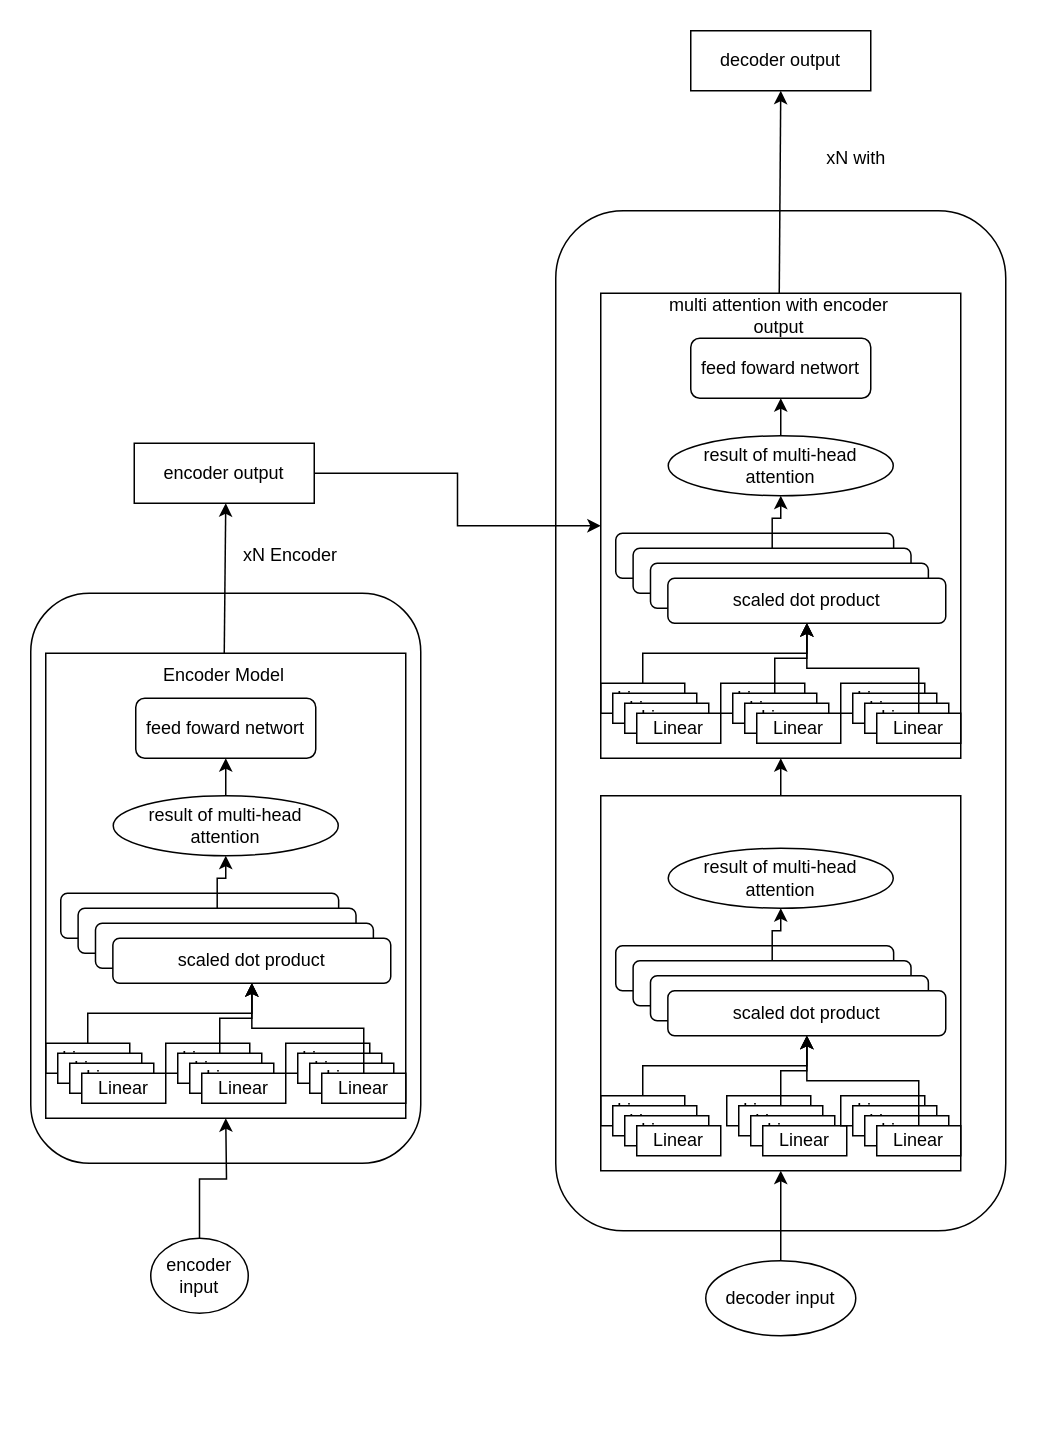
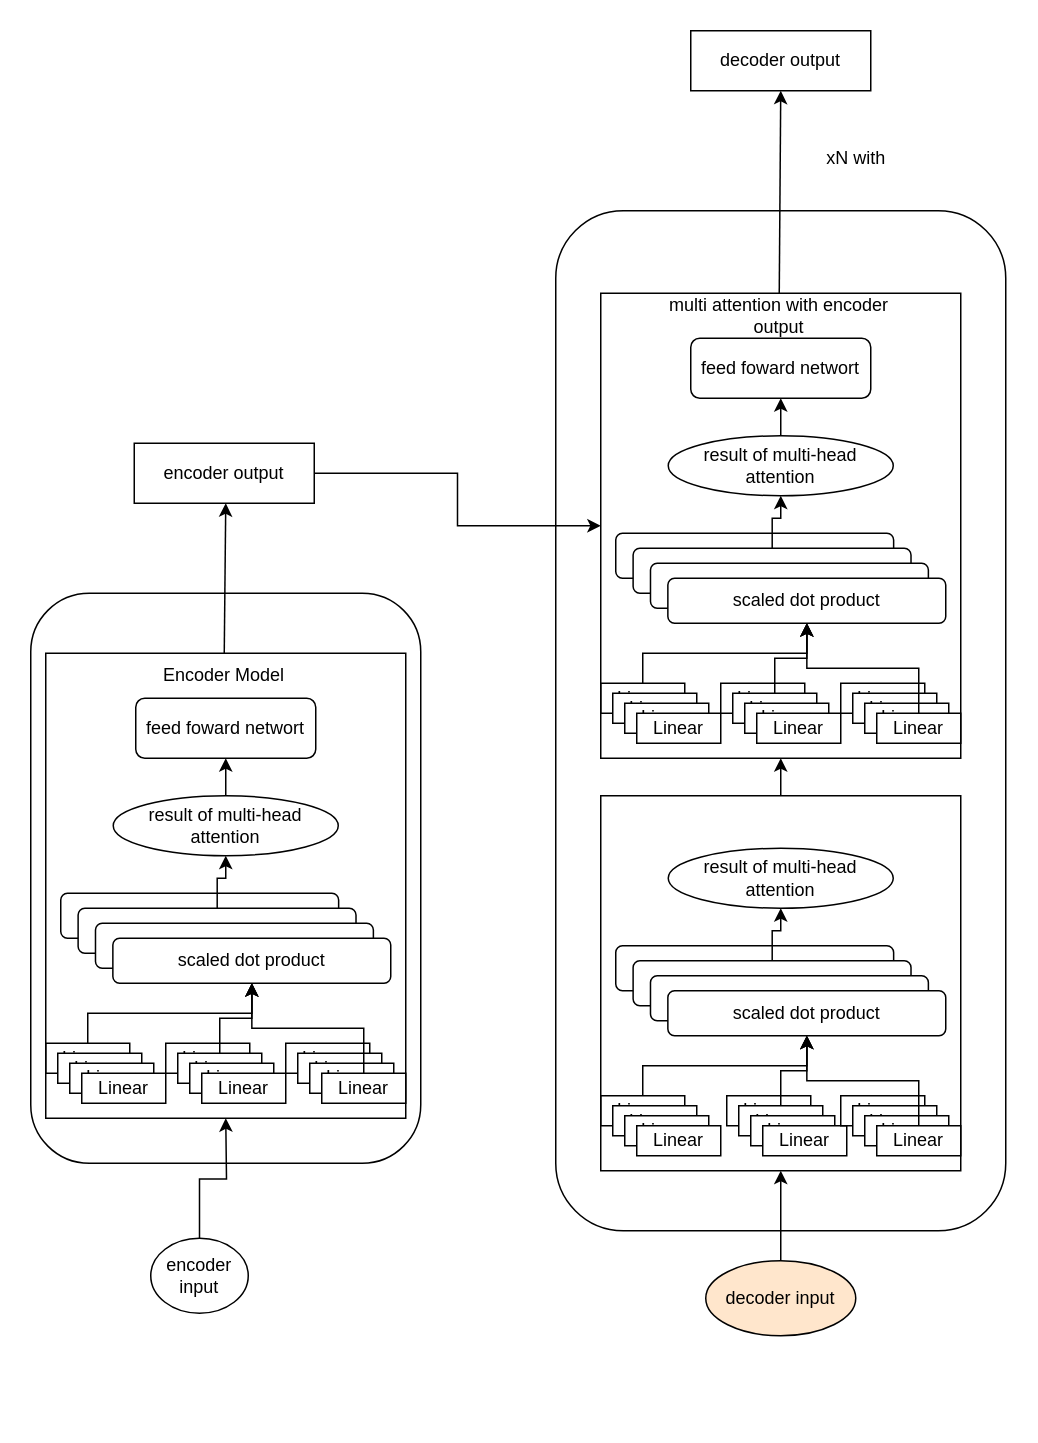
  <mxCell id="0" />
  <mxCell id="1" parent="0" />
  <mxCell id="2" value="" style="rounded=1;whiteSpace=wrap;html=1;" vertex="1" parent="1"><mxGeometry x="20" y="395" width="260" height="380" as="geometry" /></mxCell>
  <mxCell id="3" value="" style="edgeStyle=orthogonalEdgeStyle;rounded=0;orthogonalLoop=1;jettySize=auto;html=1;entryX=0.5;entryY=1;entryDx=0;entryDy=0;" edge="1" parent="1" source="4"><mxGeometry relative="1" as="geometry"><mxPoint x="150" y="745" as="targetPoint" /></mxGeometry></mxCell>
  <mxCell id="4" value="encoder input" style="ellipse;whiteSpace=wrap;html=1;" vertex="1" parent="1"><mxGeometry x="100" y="825" width="65" height="50" as="geometry" /></mxCell>
  <mxCell id="5" value="" style="endArrow=classic;html=1;rounded=0;exitX=0.5;exitY=0;exitDx=0;exitDy=0;" edge="1" parent="1" source="38"><mxGeometry width="50" height="50" relative="1" as="geometry"><mxPoint x="340" y="595" as="sourcePoint" /><mxPoint x="150" y="335" as="targetPoint" /></mxGeometry></mxCell>
- <mxCell id="6" value="xN Encoder&amp;nbsp;" style="text;html=1;strokeColor=none;fillColor=none;align=center;verticalAlign=middle;whiteSpace=wrap;rounded=0;" vertex="1" parent="1"><mxGeometry x="150" y="355" width="90" height="30" as="geometry" /></mxCell>
  <mxCell id="7" value="encoder output" style="rounded=0;whiteSpace=wrap;html=1;" vertex="1" parent="1"><mxGeometry x="89" y="295" width="120" height="40" as="geometry" /></mxCell>
  <mxCell id="8" value="" style="rounded=1;whiteSpace=wrap;html=1;" vertex="1" parent="1"><mxGeometry x="370" y="140" width="300" height="680" as="geometry" /></mxCell>
  <mxCell id="9" value="" style="group" vertex="1" connectable="0" parent="1"><mxGeometry x="30" y="435" width="240" height="310" as="geometry" /></mxCell>
  <mxCell id="10" value="" style="group" vertex="1" connectable="0" parent="9"><mxGeometry y="260" width="80" height="40" as="geometry" /></mxCell>
  <mxCell id="11" value="Linear" style="rounded=0;whiteSpace=wrap;html=1;" vertex="1" parent="10"><mxGeometry width="56" height="20" as="geometry" /></mxCell>
  <mxCell id="12" value="Linear" style="rounded=0;whiteSpace=wrap;html=1;" vertex="1" parent="10"><mxGeometry x="8" y="6.667" width="56" height="20" as="geometry" /></mxCell>
  <mxCell id="13" value="Linear" style="rounded=0;whiteSpace=wrap;html=1;" vertex="1" parent="10"><mxGeometry x="16" y="13.333" width="56" height="20" as="geometry" /></mxCell>
  <mxCell id="14" value="Linear" style="rounded=0;whiteSpace=wrap;html=1;" vertex="1" parent="10"><mxGeometry x="24" y="20" width="56" height="20" as="geometry" /></mxCell>
  <mxCell id="15" value="" style="group" vertex="1" connectable="0" parent="9"><mxGeometry x="80" y="260" width="80" height="40" as="geometry" /></mxCell>
  <mxCell id="16" value="Linear" style="rounded=0;whiteSpace=wrap;html=1;" vertex="1" parent="15"><mxGeometry width="56" height="20" as="geometry" /></mxCell>
  <mxCell id="17" value="Linear" style="rounded=0;whiteSpace=wrap;html=1;" vertex="1" parent="15"><mxGeometry x="8" y="6.667" width="56" height="20" as="geometry" /></mxCell>
  <mxCell id="18" value="Linear" style="rounded=0;whiteSpace=wrap;html=1;" vertex="1" parent="15"><mxGeometry x="16" y="13.333" width="56" height="20" as="geometry" /></mxCell>
  <mxCell id="19" value="Linear" style="rounded=0;whiteSpace=wrap;html=1;" vertex="1" parent="15"><mxGeometry x="24" y="20" width="56" height="20" as="geometry" /></mxCell>
  <mxCell id="20" value="" style="group" vertex="1" connectable="0" parent="9"><mxGeometry x="160" y="260" width="80" height="40" as="geometry" /></mxCell>
  <mxCell id="21" value="Linear" style="rounded=0;whiteSpace=wrap;html=1;" vertex="1" parent="20"><mxGeometry width="56" height="20" as="geometry" /></mxCell>
  <mxCell id="22" value="Linear" style="rounded=0;whiteSpace=wrap;html=1;" vertex="1" parent="20"><mxGeometry x="8" y="6.667" width="56" height="20" as="geometry" /></mxCell>
  <mxCell id="23" value="Linear" style="rounded=0;whiteSpace=wrap;html=1;" vertex="1" parent="20"><mxGeometry x="16" y="13.333" width="56" height="20" as="geometry" /></mxCell>
  <mxCell id="24" value="Linear" style="rounded=0;whiteSpace=wrap;html=1;" vertex="1" parent="20"><mxGeometry x="24" y="20" width="56" height="20" as="geometry" /></mxCell>
  <mxCell id="25" value="" style="group" vertex="1" connectable="0" parent="9"><mxGeometry x="10" y="160" width="220" height="60" as="geometry" /></mxCell>
  <mxCell id="26" value="scaled dot product" style="rounded=1;whiteSpace=wrap;html=1;" vertex="1" parent="25"><mxGeometry width="185.263" height="30" as="geometry" /></mxCell>
  <mxCell id="27" value="scaled dot product" style="rounded=1;whiteSpace=wrap;html=1;" vertex="1" parent="25"><mxGeometry x="11.579" y="10" width="185.263" height="30" as="geometry" /></mxCell>
  <mxCell id="28" value="scaled dot product" style="rounded=1;whiteSpace=wrap;html=1;" vertex="1" parent="25"><mxGeometry x="23.158" y="20" width="185.263" height="30" as="geometry" /></mxCell>
  <mxCell id="29" value="scaled dot product" style="rounded=1;whiteSpace=wrap;html=1;" vertex="1" parent="25"><mxGeometry x="34.737" y="30" width="185.263" height="30" as="geometry" /></mxCell>
  <mxCell id="30" value="" style="edgeStyle=orthogonalEdgeStyle;rounded=0;orthogonalLoop=1;jettySize=auto;html=1;" edge="1" parent="9" source="17" target="29"><mxGeometry relative="1" as="geometry" /></mxCell>
  <mxCell id="31" value="" style="edgeStyle=orthogonalEdgeStyle;rounded=0;orthogonalLoop=1;jettySize=auto;html=1;" edge="1" parent="9" source="11" target="29"><mxGeometry relative="1" as="geometry" /></mxCell>
  <mxCell id="32" value="" style="edgeStyle=orthogonalEdgeStyle;rounded=0;orthogonalLoop=1;jettySize=auto;html=1;" edge="1" parent="9" source="24" target="29"><mxGeometry relative="1" as="geometry" /></mxCell>
  <mxCell id="33" value="result of multi-head attention" style="ellipse;whiteSpace=wrap;html=1;" vertex="1" parent="9"><mxGeometry x="45" y="95" width="150" height="40" as="geometry" /></mxCell>
  <mxCell id="34" value="" style="edgeStyle=orthogonalEdgeStyle;rounded=0;orthogonalLoop=1;jettySize=auto;html=1;" edge="1" parent="9" source="27" target="33"><mxGeometry relative="1" as="geometry" /></mxCell>
  <mxCell id="35" value="feed foward networt" style="rounded=1;whiteSpace=wrap;html=1;" vertex="1" parent="9"><mxGeometry x="60" y="30" width="120" height="40" as="geometry" /></mxCell>
  <mxCell id="36" value="" style="edgeStyle=orthogonalEdgeStyle;rounded=0;orthogonalLoop=1;jettySize=auto;html=1;" edge="1" parent="9" source="33" target="35"><mxGeometry relative="1" as="geometry" /></mxCell>
  <mxCell id="37" value="" style="rounded=0;whiteSpace=wrap;html=1;fillColor=none;" vertex="1" parent="9"><mxGeometry width="240" height="310" as="geometry" /></mxCell>
  <mxCell id="38" value="Encoder Model" style="text;html=1;strokeColor=none;fillColor=none;align=center;verticalAlign=middle;whiteSpace=wrap;rounded=0;" vertex="1" parent="9"><mxGeometry x="39" width="160" height="30" as="geometry" /></mxCell>
  <mxCell id="39" value="" style="group" vertex="1" connectable="0" parent="1"><mxGeometry x="400" y="195" width="240" height="310" as="geometry" /></mxCell>
  <mxCell id="40" value="" style="group" vertex="1" connectable="0" parent="39"><mxGeometry y="260" width="80" height="40" as="geometry" /></mxCell>
  <mxCell id="41" value="Linear" style="rounded=0;whiteSpace=wrap;html=1;" vertex="1" parent="40"><mxGeometry width="56" height="20" as="geometry" /></mxCell>
  <mxCell id="42" value="Linear" style="rounded=0;whiteSpace=wrap;html=1;" vertex="1" parent="40"><mxGeometry x="8" y="6.667" width="56" height="20" as="geometry" /></mxCell>
  <mxCell id="43" value="Linear" style="rounded=0;whiteSpace=wrap;html=1;" vertex="1" parent="40"><mxGeometry x="16" y="13.333" width="56" height="20" as="geometry" /></mxCell>
  <mxCell id="44" value="Linear" style="rounded=0;whiteSpace=wrap;html=1;" vertex="1" parent="40"><mxGeometry x="24" y="20" width="56" height="20" as="geometry" /></mxCell>
  <mxCell id="45" value="" style="group" vertex="1" connectable="0" parent="39"><mxGeometry x="80" y="260" width="80" height="40" as="geometry" /></mxCell>
  <mxCell id="46" value="Linear" style="rounded=0;whiteSpace=wrap;html=1;" vertex="1" parent="45"><mxGeometry width="56" height="20" as="geometry" /></mxCell>
  <mxCell id="47" value="Linear" style="rounded=0;whiteSpace=wrap;html=1;" vertex="1" parent="45"><mxGeometry x="8" y="6.667" width="56" height="20" as="geometry" /></mxCell>
  <mxCell id="48" value="Linear" style="rounded=0;whiteSpace=wrap;html=1;" vertex="1" parent="45"><mxGeometry x="16" y="13.333" width="56" height="20" as="geometry" /></mxCell>
  <mxCell id="49" value="Linear" style="rounded=0;whiteSpace=wrap;html=1;" vertex="1" parent="45"><mxGeometry x="24" y="20" width="56" height="20" as="geometry" /></mxCell>
  <mxCell id="50" value="" style="group" vertex="1" connectable="0" parent="39"><mxGeometry x="160" y="260" width="80" height="40" as="geometry" /></mxCell>
  <mxCell id="51" value="Linear" style="rounded=0;whiteSpace=wrap;html=1;" vertex="1" parent="50"><mxGeometry width="56" height="20" as="geometry" /></mxCell>
  <mxCell id="52" value="Linear" style="rounded=0;whiteSpace=wrap;html=1;" vertex="1" parent="50"><mxGeometry x="8" y="6.667" width="56" height="20" as="geometry" /></mxCell>
  <mxCell id="53" value="Linear" style="rounded=0;whiteSpace=wrap;html=1;" vertex="1" parent="50"><mxGeometry x="16" y="13.333" width="56" height="20" as="geometry" /></mxCell>
  <mxCell id="54" value="Linear" style="rounded=0;whiteSpace=wrap;html=1;" vertex="1" parent="50"><mxGeometry x="24" y="20" width="56" height="20" as="geometry" /></mxCell>
  <mxCell id="55" value="" style="group" vertex="1" connectable="0" parent="39"><mxGeometry x="10" y="160" width="220" height="60" as="geometry" /></mxCell>
  <mxCell id="56" value="scaled dot product" style="rounded=1;whiteSpace=wrap;html=1;" vertex="1" parent="55"><mxGeometry width="185.263" height="30" as="geometry" /></mxCell>
  <mxCell id="57" value="scaled dot product" style="rounded=1;whiteSpace=wrap;html=1;" vertex="1" parent="55"><mxGeometry x="11.579" y="10" width="185.263" height="30" as="geometry" /></mxCell>
  <mxCell id="58" value="scaled dot product" style="rounded=1;whiteSpace=wrap;html=1;" vertex="1" parent="55"><mxGeometry x="23.158" y="20" width="185.263" height="30" as="geometry" /></mxCell>
  <mxCell id="59" value="scaled dot product" style="rounded=1;whiteSpace=wrap;html=1;" vertex="1" parent="55"><mxGeometry x="34.737" y="30" width="185.263" height="30" as="geometry" /></mxCell>
  <mxCell id="60" value="" style="edgeStyle=orthogonalEdgeStyle;rounded=0;orthogonalLoop=1;jettySize=auto;html=1;" edge="1" parent="39" source="47" target="59"><mxGeometry relative="1" as="geometry" /></mxCell>
  <mxCell id="61" value="" style="edgeStyle=orthogonalEdgeStyle;rounded=0;orthogonalLoop=1;jettySize=auto;html=1;" edge="1" parent="39" source="41" target="59"><mxGeometry relative="1" as="geometry" /></mxCell>
  <mxCell id="62" value="" style="edgeStyle=orthogonalEdgeStyle;rounded=0;orthogonalLoop=1;jettySize=auto;html=1;" edge="1" parent="39" source="54" target="59"><mxGeometry relative="1" as="geometry" /></mxCell>
  <mxCell id="63" value="result of multi-head attention" style="ellipse;whiteSpace=wrap;html=1;" vertex="1" parent="39"><mxGeometry x="45" y="95" width="150" height="40" as="geometry" /></mxCell>
  <mxCell id="64" value="" style="edgeStyle=orthogonalEdgeStyle;rounded=0;orthogonalLoop=1;jettySize=auto;html=1;" edge="1" parent="39" source="57" target="63"><mxGeometry relative="1" as="geometry" /></mxCell>
  <mxCell id="65" value="feed foward networt" style="rounded=1;whiteSpace=wrap;html=1;" vertex="1" parent="39"><mxGeometry x="60" y="30" width="120" height="40" as="geometry" /></mxCell>
  <mxCell id="66" value="" style="edgeStyle=orthogonalEdgeStyle;rounded=0;orthogonalLoop=1;jettySize=auto;html=1;" edge="1" parent="39" source="63" target="65"><mxGeometry relative="1" as="geometry" /></mxCell>
  <mxCell id="67" value="" style="group" vertex="1" connectable="0" parent="39"><mxGeometry width="240" height="310" as="geometry" /></mxCell>
  <mxCell id="68" value="" style="rounded=0;whiteSpace=wrap;html=1;fillColor=none;" vertex="1" parent="67"><mxGeometry width="240" height="310" as="geometry" /></mxCell>
  <mxCell id="69" value="multi attention with encoder output" style="text;html=1;strokeColor=none;fillColor=none;align=center;verticalAlign=middle;whiteSpace=wrap;rounded=0;" vertex="1" parent="67"><mxGeometry x="39" width="160" height="30" as="geometry" /></mxCell>
  <mxCell id="70" value="" style="group" vertex="1" connectable="0" parent="1"><mxGeometry x="400" y="730" width="80" height="40" as="geometry" /></mxCell>
  <mxCell id="71" value="Linear" style="rounded=0;whiteSpace=wrap;html=1;" vertex="1" parent="70"><mxGeometry width="56" height="20" as="geometry" /></mxCell>
  <mxCell id="72" value="Linear" style="rounded=0;whiteSpace=wrap;html=1;" vertex="1" parent="70"><mxGeometry x="8" y="6.667" width="56" height="20" as="geometry" /></mxCell>
  <mxCell id="73" value="Linear" style="rounded=0;whiteSpace=wrap;html=1;" vertex="1" parent="70"><mxGeometry x="16" y="13.333" width="56" height="20" as="geometry" /></mxCell>
  <mxCell id="74" value="Linear" style="rounded=0;whiteSpace=wrap;html=1;" vertex="1" parent="70"><mxGeometry x="24" y="20" width="56" height="20" as="geometry" /></mxCell>
  <mxCell id="75" value="" style="group" vertex="1" connectable="0" parent="1"><mxGeometry x="484" y="730" width="86" height="210" as="geometry" /></mxCell>
  <mxCell id="76" value="Linear" style="rounded=0;whiteSpace=wrap;html=1;" vertex="1" parent="75"><mxGeometry width="56" height="20" as="geometry" /></mxCell>
  <mxCell id="77" value="Linear" style="rounded=0;whiteSpace=wrap;html=1;" vertex="1" parent="75"><mxGeometry x="8" y="6.667" width="56" height="20" as="geometry" /></mxCell>
  <mxCell id="78" value="Linear" style="rounded=0;whiteSpace=wrap;html=1;" vertex="1" parent="75"><mxGeometry x="16" y="13.333" width="56" height="20" as="geometry" /></mxCell>
  <mxCell id="79" value="Linear" style="rounded=0;whiteSpace=wrap;html=1;" vertex="1" parent="75"><mxGeometry x="24" y="20" width="56" height="20" as="geometry" /></mxCell>
- <mxCell id="80" value="decoder input" style="ellipse;whiteSpace=wrap;html=1;" vertex="1" parent="75"><mxGeometry x="-14" y="110" width="100" height="50" as="geometry" /></mxCell>
+ <mxCell id="80" value="decoder input" style="ellipse;whiteSpace=wrap;html=1;fillColor=#ffe6cc;" vertex="1" parent="75"><mxGeometry x="-14" y="110" width="100" height="50" as="geometry" /></mxCell>
  <mxCell id="81" value="" style="group" vertex="1" connectable="0" parent="1"><mxGeometry x="560" y="730" width="80" height="40" as="geometry" /></mxCell>
  <mxCell id="82" value="Linear" style="rounded=0;whiteSpace=wrap;html=1;" vertex="1" parent="81"><mxGeometry width="56" height="20" as="geometry" /></mxCell>
  <mxCell id="83" value="Linear" style="rounded=0;whiteSpace=wrap;html=1;" vertex="1" parent="81"><mxGeometry x="8" y="6.667" width="56" height="20" as="geometry" /></mxCell>
  <mxCell id="84" value="Linear" style="rounded=0;whiteSpace=wrap;html=1;" vertex="1" parent="81"><mxGeometry x="16" y="13.333" width="56" height="20" as="geometry" /></mxCell>
  <mxCell id="85" value="Linear" style="rounded=0;whiteSpace=wrap;html=1;" vertex="1" parent="81"><mxGeometry x="24" y="20" width="56" height="20" as="geometry" /></mxCell>
  <mxCell id="86" value="" style="group" vertex="1" connectable="0" parent="1"><mxGeometry x="410" y="630" width="220" height="60" as="geometry" /></mxCell>
  <mxCell id="87" value="scaled dot product" style="rounded=1;whiteSpace=wrap;html=1;" vertex="1" parent="86"><mxGeometry width="185.263" height="30" as="geometry" /></mxCell>
  <mxCell id="88" value="scaled dot product" style="rounded=1;whiteSpace=wrap;html=1;" vertex="1" parent="86"><mxGeometry x="11.579" y="10" width="185.263" height="30" as="geometry" /></mxCell>
  <mxCell id="89" value="scaled dot product" style="rounded=1;whiteSpace=wrap;html=1;" vertex="1" parent="86"><mxGeometry x="23.158" y="20" width="185.263" height="30" as="geometry" /></mxCell>
  <mxCell id="90" value="scaled dot product" style="rounded=1;whiteSpace=wrap;html=1;" vertex="1" parent="86"><mxGeometry x="34.737" y="30" width="185.263" height="30" as="geometry" /></mxCell>
  <mxCell id="91" value="" style="edgeStyle=orthogonalEdgeStyle;rounded=0;orthogonalLoop=1;jettySize=auto;html=1;" edge="1" parent="1" source="77" target="90"><mxGeometry relative="1" as="geometry" /></mxCell>
  <mxCell id="92" value="" style="edgeStyle=orthogonalEdgeStyle;rounded=0;orthogonalLoop=1;jettySize=auto;html=1;" edge="1" parent="1" source="71" target="90"><mxGeometry relative="1" as="geometry" /></mxCell>
  <mxCell id="93" value="" style="edgeStyle=orthogonalEdgeStyle;rounded=0;orthogonalLoop=1;jettySize=auto;html=1;" edge="1" parent="1" source="85" target="90"><mxGeometry relative="1" as="geometry" /></mxCell>
  <mxCell id="94" value="result of multi-head attention" style="ellipse;whiteSpace=wrap;html=1;" vertex="1" parent="1"><mxGeometry x="445" y="565" width="150" height="40" as="geometry" /></mxCell>
  <mxCell id="95" value="" style="edgeStyle=orthogonalEdgeStyle;rounded=0;orthogonalLoop=1;jettySize=auto;html=1;" edge="1" parent="1" source="88" target="94"><mxGeometry relative="1" as="geometry" /></mxCell>
  <mxCell id="96" value="" style="rounded=0;whiteSpace=wrap;html=1;fillColor=none;" vertex="1" parent="1"><mxGeometry x="400" y="530" width="240" height="250" as="geometry" /></mxCell>
  <mxCell id="97" style="edgeStyle=orthogonalEdgeStyle;rounded=0;orthogonalLoop=1;jettySize=auto;html=1;entryX=0;entryY=0.5;entryDx=0;entryDy=0;" edge="1" parent="1" source="7" target="68"><mxGeometry relative="1" as="geometry" /></mxCell>
  <mxCell id="98" value="" style="endArrow=classic;html=1;rounded=0;exitX=0.5;exitY=0;exitDx=0;exitDy=0;entryX=0.5;entryY=1;entryDx=0;entryDy=0;" edge="1" parent="1" source="96" target="68"><mxGeometry width="50" height="50" relative="1" as="geometry"><mxPoint x="320" y="510" as="sourcePoint" /><mxPoint x="370" y="460" as="targetPoint" /></mxGeometry></mxCell>
  <mxCell id="99" value="" style="edgeStyle=orthogonalEdgeStyle;rounded=0;orthogonalLoop=1;jettySize=auto;html=1;" edge="1" parent="1" source="80" target="96"><mxGeometry relative="1" as="geometry" /></mxCell>
  <mxCell id="100" value="" style="endArrow=classic;html=1;rounded=0;exitX=0.5;exitY=0;exitDx=0;exitDy=0;" edge="1" parent="1" source="69"><mxGeometry width="50" height="50" relative="1" as="geometry"><mxPoint x="320" y="390" as="sourcePoint" /><mxPoint x="520" y="60" as="targetPoint" /></mxGeometry></mxCell>
  <mxCell id="101" value="decoder output" style="rounded=0;whiteSpace=wrap;html=1;" vertex="1" parent="1"><mxGeometry x="460" y="20" width="120" height="40" as="geometry" /></mxCell>
  <mxCell id="102" value="xN with" style="text;html=1;align=center;verticalAlign=middle;resizable=0;points=[];autosize=1;strokeColor=none;fillColor=none;" vertex="1" parent="1"><mxGeometry x="530" y="90" width="80" height="30" as="geometry" /></mxCell>
